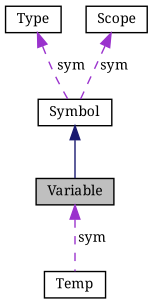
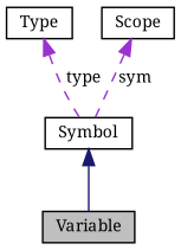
  digraph {
    fontname="Noto Serif"
    node [color=black fillcolor=white fontname="Noto Serif" fontsize=10 shape=record style=filled]
    edge [color=darkorchid3 dir=back fontname="Noto Serif" fontsize=10 labelfontname=Helvetica labelfontsize=10 style=dashed]
    n1 [fillcolor=grey75 fontcolor=black height=0.2 label=Variable width=0.4]
-   n2 [height=0.2 label=Temp width=0.4]
    n3 [height=0.2 label=Symbol width=0.4]
    n4 [height=0.2 label=Type width=0.4]
    n5 [height=0.2 label=Scope width=0.4]
-   n1 -> n2 [label=" sym"]
    n3 -> n1 [color=midnightblue style=solid]
-   n4 -> n3 [label=" sym"]
+   n4 -> n3 [label=" type"]
    n5 -> n3 [label=" sym"]
  }
